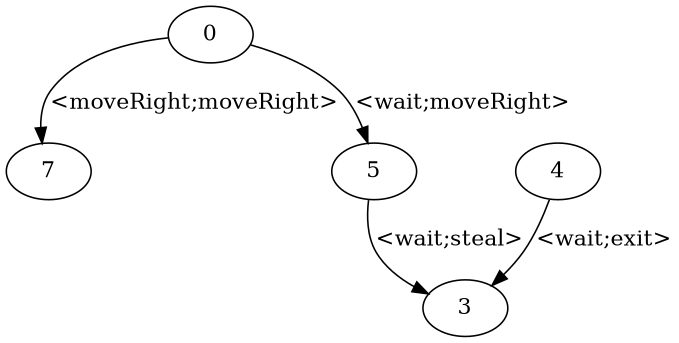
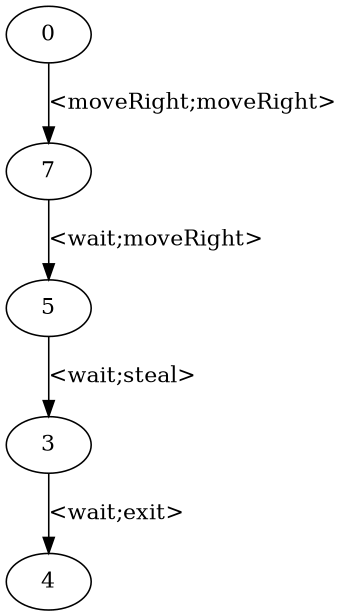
  digraph {
    node [shape=ellipse]
    n1 [label=0]
    n2 [label=7]
    n3 [label=5]
    n4 [label=3]
    n5 [label=4]
    n1 -> n2 [label="<moveRight;moveRight>"]
-   n1 -> n3 [label="<wait;moveRight>"]
+   n2 -> n3 [label="<wait;moveRight>"]
    n3 -> n4 [label="<wait;steal>"]
-   n5 -> n4 [label="<wait;exit>"]
+   n4 -> n5 [label="<wait;exit>"]
  }
